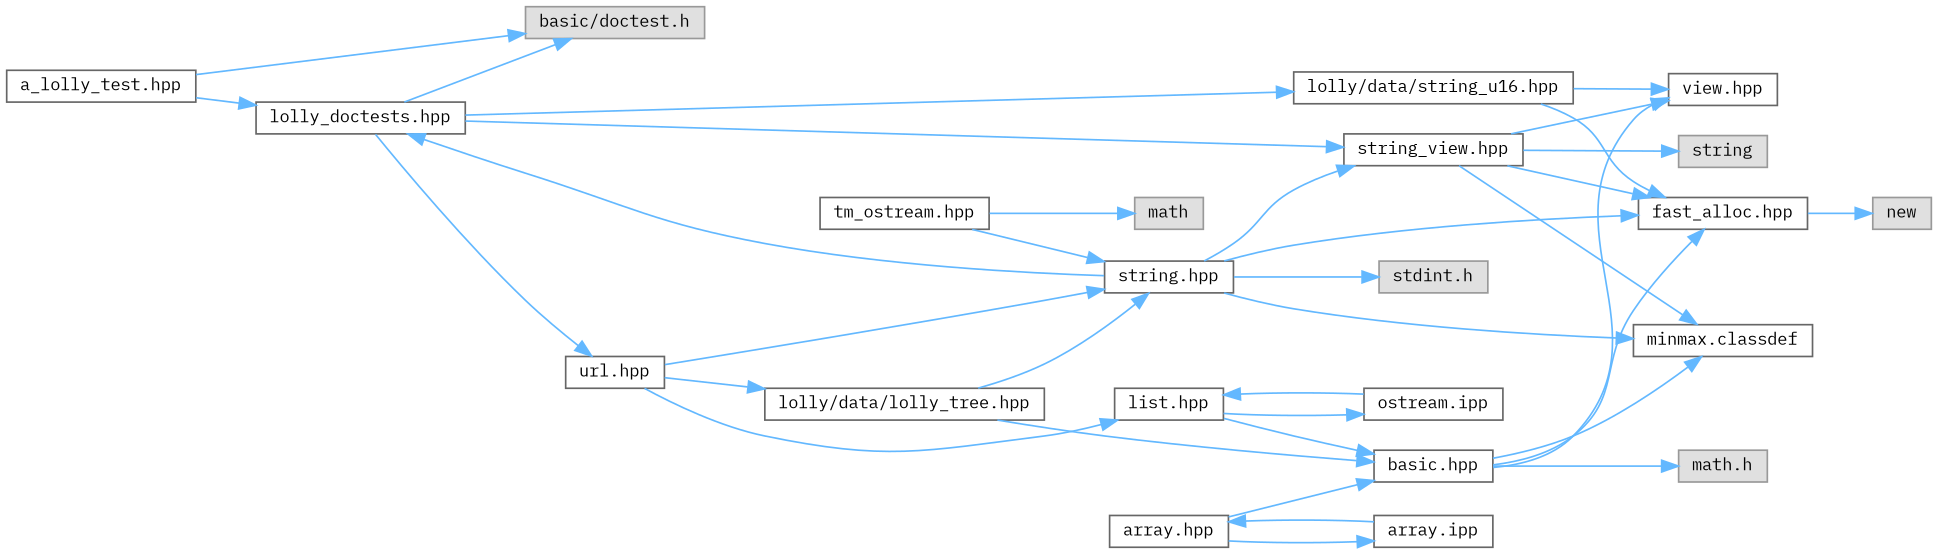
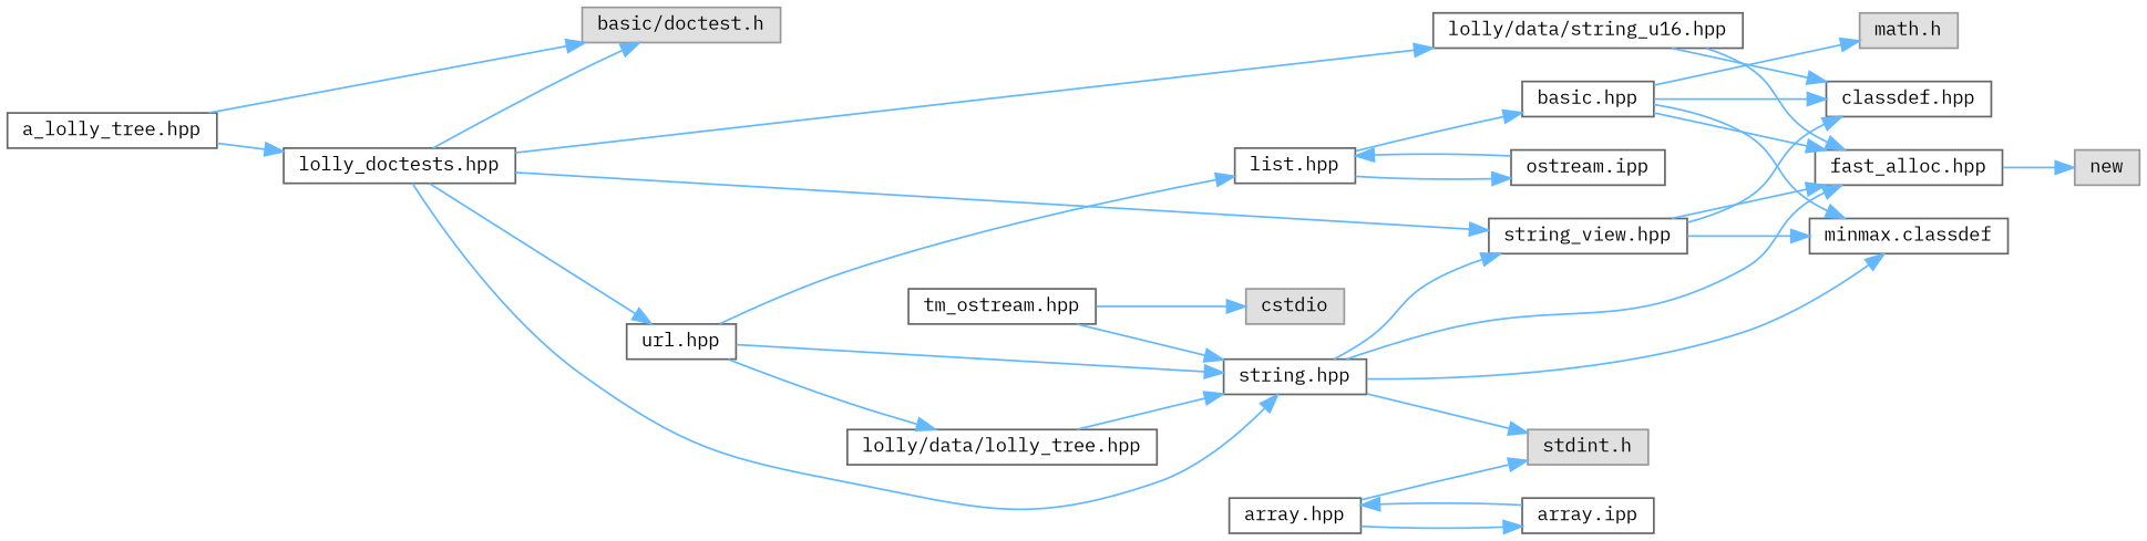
  digraph {
    fontname="IBM Plex Mono"
    rankdir=LR
    node [color=grey40 fillcolor=white fontname="IBM Plex Mono" fontsize=10 shape=box style=filled]
    edge [color=steelblue1 fontname="IBM Plex Mono" fontsize=10 labelfontname=Helvetica labelfontsize=10 style=solid]
-   n1 [height=0.2 label="a_lolly_test.hpp" width=0.4]
+   n1 [height=0.2 label="a_lolly_tree.hpp" width=0.4]
    n2 [color=grey60 fillcolor="#E0E0E0" height=0.2 label="basic/doctest.h" width=0.4]
    n3 [height=0.2 label="lolly_doctests.hpp" width=0.4]
    n4 [height=0.2 label="string.hpp" width=0.4]
    n5 [height=0.2 label="string_view.hpp" width=0.4]
    n6 [height=0.2 label="fast_alloc.hpp" width=0.4]
    n7 [height=0.2 label="minmax.classdef" width=0.4]
    n8 [color=grey60 fillcolor="#E0E0E0" height=0.2 label="stdint.h" width=0.4]
    n9 [height=0.2 label="tm_ostream.hpp" width=0.4]
-   n10 [color=grey60 fillcolor="#E0E0E0" height=0.2 label=math width=0.4]
+   n10 [color=grey60 fillcolor="#E0E0E0" height=0.2 label=cstdio width=0.4]
    n11 [height=0.2 label="lolly/data/string_u16.hpp" width=0.4]
    n12 [height=0.2 label="url.hpp" width=0.4]
-   n13 [height=0.2 label="view.hpp" width=0.4]
-   n14 [color=grey60 fillcolor="#E0E0E0" height=0.2 label=string width=0.4]
+   n13 [height=0.2 label="classdef.hpp" width=0.4]
    n15 [height=0.2 label="lolly/data/lolly_tree.hpp" width=0.4]
    n16 [height=0.2 label="list.hpp" width=0.4]
    n17 [color=grey60 fillcolor="#E0E0E0" height=0.2 label=new width=0.4]
    n18 [height=0.2 label="basic.hpp" width=0.4]
    n19 [height=0.2 label="array.hpp" width=0.4]
    n20 [height=0.2 label="array.ipp" width=0.4]
    n21 [color=grey60 fillcolor="#E0E0E0" height=0.2 label="math.h" width=0.4]
    n22 [height=0.2 label="ostream.ipp" width=0.4]
    n1 -> n2
    n1 -> n3
    n3 -> n2
-   n4 -> n3
+   n3 -> n4
    n3 -> n5
    n3 -> n11
    n3 -> n12
    n4 -> n5
    n4 -> n6
    n4 -> n7
    n4 -> n8
    n5 -> n6
    n5 -> n7
    n5 -> n13
-   n5 -> n14
    n6 -> n17
    n9 -> n4
    n9 -> n10
    n11 -> n6
    n11 -> n13
    n12 -> n4
    n12 -> n15
    n12 -> n16
    n15 -> n4
-   n15 -> n18
    n16 -> n18
    n16 -> n22
    n18 -> n6
    n18 -> n7
    n18 -> n13
    n18 -> n21
-   n19 -> n18
+   n19 -> n8
    n19 -> n20
    n20 -> n19
    n22 -> n16
  }
